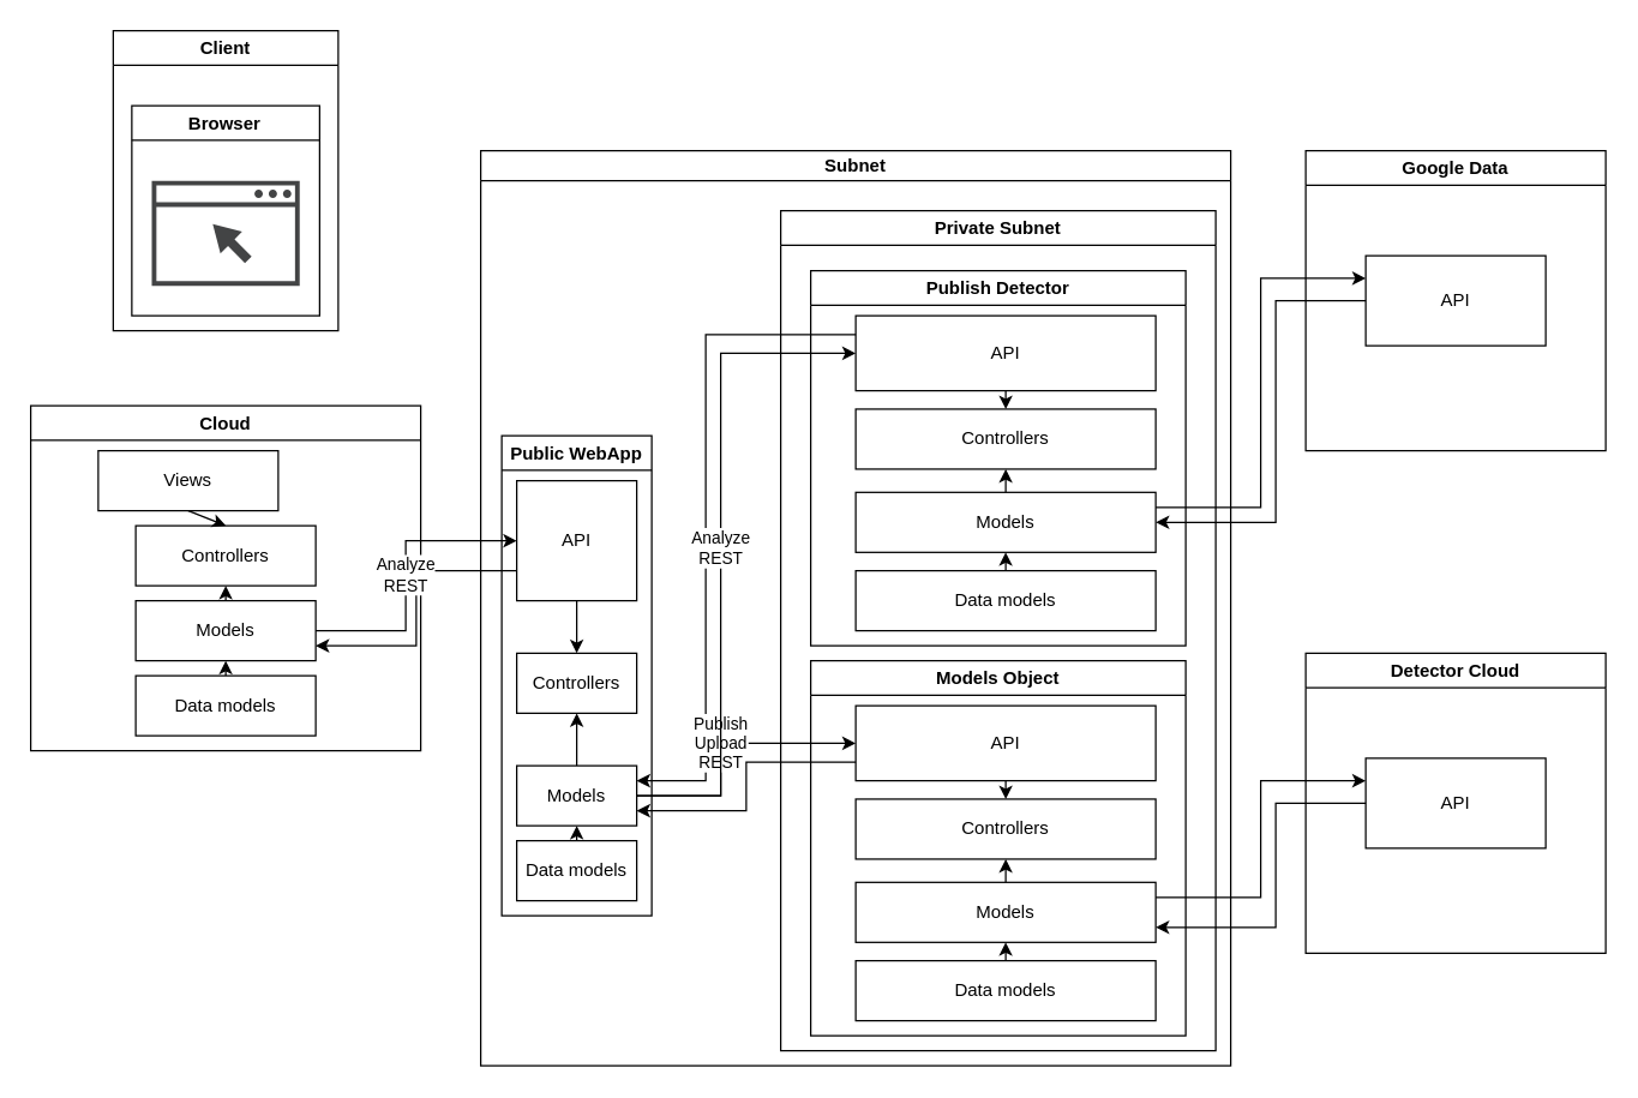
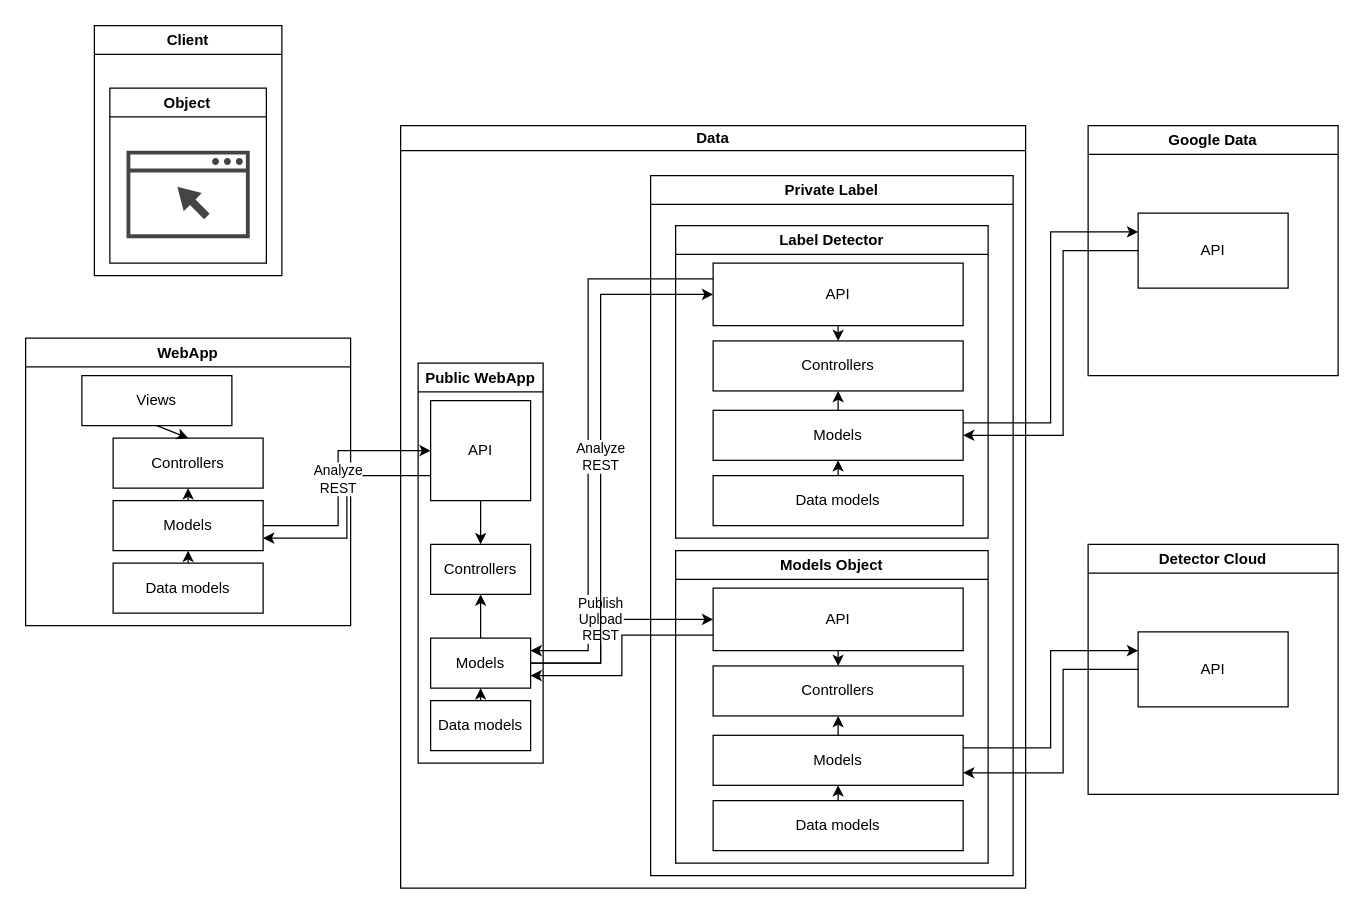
  <mxCell id="0" />
  <mxCell id="1" parent="0" />
- <mxCell id="2" value="Subnet" style="swimlane;whiteSpace=wrap;html=1;startSize=20;" vertex="1" parent="1"><mxGeometry x="320" y="100" width="500" height="610" as="geometry" /></mxCell>
+ <mxCell id="2" value="Data" style="swimlane;whiteSpace=wrap;html=1;startSize=20;" vertex="1" parent="1"><mxGeometry x="320" y="100" width="500" height="610" as="geometry" /></mxCell>
  <mxCell id="3" value="Public WebApp" style="swimlane;whiteSpace=wrap;html=1;" vertex="1" parent="2"><mxGeometry x="14" y="190" width="100" height="320" as="geometry" /></mxCell>
  <mxCell id="4" value="Controllers" style="whiteSpace=wrap;html=1;" vertex="1" parent="3"><mxGeometry x="10" y="145" width="80" height="40" as="geometry" /></mxCell>
  <mxCell id="5" style="edgeStyle=orthogonalEdgeStyle;rounded=0;orthogonalLoop=1;jettySize=auto;html=1;exitX=0.5;exitY=0;exitDx=0;exitDy=0;entryX=0.5;entryY=1;entryDx=0;entryDy=0;" edge="1" parent="3" source="6" target="4"><mxGeometry relative="1" as="geometry" /></mxCell>
  <mxCell id="6" value="Models" style="whiteSpace=wrap;html=1;" vertex="1" parent="3"><mxGeometry x="10" y="220" width="80" height="40" as="geometry" /></mxCell>
  <mxCell id="7" value="API" style="whiteSpace=wrap;html=1;aspect=fixed;" vertex="1" parent="3"><mxGeometry x="10" y="30" width="80" height="80" as="geometry" /></mxCell>
  <mxCell id="8" style="edgeStyle=orthogonalEdgeStyle;rounded=0;orthogonalLoop=1;jettySize=auto;html=1;exitX=0.5;exitY=1;exitDx=0;exitDy=0;entryX=0.5;entryY=0;entryDx=0;entryDy=0;" edge="1" parent="3" source="7" target="4"><mxGeometry relative="1" as="geometry" /></mxCell>
  <mxCell id="9" style="edgeStyle=orthogonalEdgeStyle;rounded=0;orthogonalLoop=1;jettySize=auto;html=1;exitX=0.5;exitY=0;exitDx=0;exitDy=0;entryX=0.5;entryY=1;entryDx=0;entryDy=0;" edge="1" parent="3" source="10" target="6"><mxGeometry relative="1" as="geometry" /></mxCell>
  <mxCell id="10" value="Data models" style="whiteSpace=wrap;html=1;" vertex="1" parent="3"><mxGeometry x="10" y="270" width="80" height="40" as="geometry" /></mxCell>
- <mxCell id="11" value="Private Subnet" style="swimlane;whiteSpace=wrap;html=1;startSize=23;" vertex="1" parent="2"><mxGeometry x="200" y="40" width="290" height="560" as="geometry" /></mxCell>
- <mxCell id="12" value="Publish Detector" style="swimlane;whiteSpace=wrap;html=1;" vertex="1" parent="11"><mxGeometry x="20" y="40" width="250" height="250" as="geometry" /></mxCell>
+ <mxCell id="11" value="Private Label" style="swimlane;whiteSpace=wrap;html=1;startSize=23;" vertex="1" parent="2"><mxGeometry x="200" y="40" width="290" height="560" as="geometry" /></mxCell>
+ <mxCell id="12" value="Label Detector" style="swimlane;whiteSpace=wrap;html=1;" vertex="1" parent="11"><mxGeometry x="20" y="40" width="250" height="250" as="geometry" /></mxCell>
  <mxCell id="13" style="edgeStyle=orthogonalEdgeStyle;rounded=0;orthogonalLoop=1;jettySize=auto;html=1;exitX=0.5;exitY=1;exitDx=0;exitDy=0;entryX=0.5;entryY=0;entryDx=0;entryDy=0;" edge="1" parent="12" source="14" target="15"><mxGeometry relative="1" as="geometry"><mxPoint x="69.714" y="90" as="targetPoint" /></mxGeometry></mxCell>
  <mxCell id="14" value="API" style="whiteSpace=wrap;html=1;" vertex="1" parent="12"><mxGeometry x="30" y="30" width="200" height="50" as="geometry" /></mxCell>
  <mxCell id="15" value="Controllers" style="whiteSpace=wrap;html=1;" vertex="1" parent="12"><mxGeometry x="30" y="92.25" width="200" height="40" as="geometry" /></mxCell>
  <mxCell id="16" style="edgeStyle=orthogonalEdgeStyle;rounded=0;orthogonalLoop=1;jettySize=auto;html=1;exitX=0.5;exitY=0;exitDx=0;exitDy=0;entryX=0.5;entryY=1;entryDx=0;entryDy=0;" edge="1" parent="12" source="17" target="15"><mxGeometry relative="1" as="geometry" /></mxCell>
  <mxCell id="17" value="Models" style="whiteSpace=wrap;html=1;" vertex="1" parent="12"><mxGeometry x="30" y="147.75" width="200" height="40" as="geometry" /></mxCell>
  <mxCell id="18" style="edgeStyle=orthogonalEdgeStyle;rounded=0;orthogonalLoop=1;jettySize=auto;html=1;exitX=0.5;exitY=0;exitDx=0;exitDy=0;entryX=0.5;entryY=1;entryDx=0;entryDy=0;" edge="1" parent="12" source="19" target="17"><mxGeometry relative="1" as="geometry" /></mxCell>
  <mxCell id="19" value="Data models" style="whiteSpace=wrap;html=1;" vertex="1" parent="12"><mxGeometry x="30" y="200" width="200" height="40" as="geometry" /></mxCell>
  <mxCell id="20" value="Models Object" style="swimlane;whiteSpace=wrap;html=1;" vertex="1" parent="11"><mxGeometry x="20" y="300" width="250" height="250" as="geometry" /></mxCell>
  <mxCell id="21" style="edgeStyle=orthogonalEdgeStyle;rounded=0;orthogonalLoop=1;jettySize=auto;html=1;exitX=0.5;exitY=1;exitDx=0;exitDy=0;entryX=0.5;entryY=0;entryDx=0;entryDy=0;" edge="1" parent="20" source="22" target="23"><mxGeometry relative="1" as="geometry"><mxPoint x="69.714" y="90" as="targetPoint" /></mxGeometry></mxCell>
  <mxCell id="22" value="API" style="whiteSpace=wrap;html=1;" vertex="1" parent="20"><mxGeometry x="30" y="30" width="200" height="50" as="geometry" /></mxCell>
  <mxCell id="23" value="Controllers" style="whiteSpace=wrap;html=1;" vertex="1" parent="20"><mxGeometry x="30" y="92.25" width="200" height="40" as="geometry" /></mxCell>
  <mxCell id="24" style="edgeStyle=orthogonalEdgeStyle;rounded=0;orthogonalLoop=1;jettySize=auto;html=1;exitX=0.5;exitY=0;exitDx=0;exitDy=0;entryX=0.5;entryY=1;entryDx=0;entryDy=0;" edge="1" parent="20" source="25" target="23"><mxGeometry relative="1" as="geometry" /></mxCell>
  <mxCell id="25" value="Models" style="whiteSpace=wrap;html=1;" vertex="1" parent="20"><mxGeometry x="30" y="147.75" width="200" height="40" as="geometry" /></mxCell>
  <mxCell id="26" style="edgeStyle=orthogonalEdgeStyle;rounded=0;orthogonalLoop=1;jettySize=auto;html=1;exitX=0.5;exitY=0;exitDx=0;exitDy=0;entryX=0.5;entryY=1;entryDx=0;entryDy=0;" edge="1" parent="20" source="27" target="25"><mxGeometry relative="1" as="geometry" /></mxCell>
  <mxCell id="27" value="Data models" style="whiteSpace=wrap;html=1;" vertex="1" parent="20"><mxGeometry x="30" y="200" width="200" height="40" as="geometry" /></mxCell>
  <mxCell id="28" style="edgeStyle=orthogonalEdgeStyle;rounded=0;orthogonalLoop=1;jettySize=auto;html=1;exitX=0;exitY=0.25;exitDx=0;exitDy=0;entryX=1;entryY=0.25;entryDx=0;entryDy=0;" edge="1" parent="2" source="14" target="6"><mxGeometry relative="1" as="geometry"><Array as="points"><mxPoint x="150" y="123" /><mxPoint x="150" y="420" /></Array></mxGeometry></mxCell>
  <mxCell id="29" value="Publish&lt;br&gt;Upload&lt;br&gt;REST" style="edgeStyle=orthogonalEdgeStyle;rounded=0;orthogonalLoop=1;jettySize=auto;html=1;entryX=0;entryY=0.5;entryDx=0;entryDy=0;exitX=1;exitY=0.5;exitDx=0;exitDy=0;" edge="1" parent="2" source="6" target="22"><mxGeometry relative="1" as="geometry"><mxPoint x="110" y="360" as="sourcePoint" /><Array as="points"><mxPoint x="160" y="430" /><mxPoint x="160" y="395" /></Array></mxGeometry></mxCell>
  <mxCell id="30" value="Analyze&lt;br&gt;REST" style="edgeStyle=orthogonalEdgeStyle;rounded=0;orthogonalLoop=1;jettySize=auto;html=1;exitX=1;exitY=0.5;exitDx=0;exitDy=0;entryX=0;entryY=0.5;entryDx=0;entryDy=0;" edge="1" parent="2" source="6" target="14"><mxGeometry relative="1" as="geometry"><Array as="points"><mxPoint x="160" y="430" /><mxPoint x="160" y="135" /></Array></mxGeometry></mxCell>
  <mxCell id="31" style="edgeStyle=orthogonalEdgeStyle;rounded=0;orthogonalLoop=1;jettySize=auto;html=1;exitX=0;exitY=0.75;exitDx=0;exitDy=0;entryX=1;entryY=0.75;entryDx=0;entryDy=0;" edge="1" parent="2" source="22" target="6"><mxGeometry relative="1" as="geometry" /></mxCell>
- <mxCell id="32" value="Cloud" style="swimlane;whiteSpace=wrap;html=1;" vertex="1" parent="1"><mxGeometry x="20" y="270" width="260" height="230" as="geometry" /></mxCell>
+ <mxCell id="32" value="WebApp" style="swimlane;whiteSpace=wrap;html=1;" vertex="1" parent="1"><mxGeometry x="20" y="270" width="260" height="230" as="geometry" /></mxCell>
  <mxCell id="33" value="Views" style="rounded=0;whiteSpace=wrap;html=1;" vertex="1" parent="32"><mxGeometry x="45" y="30" width="120" height="40" as="geometry" /></mxCell>
  <mxCell id="34" value="Controllers" style="rounded=0;whiteSpace=wrap;html=1;" vertex="1" parent="32"><mxGeometry x="70" y="80" width="120" height="40" as="geometry" /></mxCell>
  <mxCell id="35" value="" style="endArrow=none;html=1;rounded=0;entryX=0.5;entryY=1;entryDx=0;entryDy=0;exitX=0.5;exitY=0;exitDx=0;exitDy=0;startArrow=classic;startFill=1;" edge="1" parent="32" source="34" target="33"><mxGeometry width="50" height="50" relative="1" as="geometry"><mxPoint x="490" y="30" as="sourcePoint" /><mxPoint x="540" y="-20" as="targetPoint" /></mxGeometry></mxCell>
  <mxCell id="36" style="edgeStyle=orthogonalEdgeStyle;rounded=0;orthogonalLoop=1;jettySize=auto;html=1;exitX=0.5;exitY=0;exitDx=0;exitDy=0;entryX=0.5;entryY=1;entryDx=0;entryDy=0;" edge="1" parent="32" source="37" target="34"><mxGeometry relative="1" as="geometry" /></mxCell>
  <mxCell id="37" value="Models" style="rounded=0;whiteSpace=wrap;html=1;" vertex="1" parent="32"><mxGeometry x="70" y="130" width="120" height="40" as="geometry" /></mxCell>
  <mxCell id="38" style="edgeStyle=orthogonalEdgeStyle;rounded=0;orthogonalLoop=1;jettySize=auto;html=1;exitX=0.5;exitY=0;exitDx=0;exitDy=0;entryX=0.5;entryY=1;entryDx=0;entryDy=0;" edge="1" parent="32" source="39" target="37"><mxGeometry relative="1" as="geometry" /></mxCell>
  <mxCell id="39" value="Data models" style="rounded=0;whiteSpace=wrap;html=1;" vertex="1" parent="32"><mxGeometry x="70" y="180" width="120" height="40" as="geometry" /></mxCell>
  <mxCell id="40" style="edgeStyle=orthogonalEdgeStyle;rounded=0;orthogonalLoop=1;jettySize=auto;html=1;exitX=0;exitY=0.75;exitDx=0;exitDy=0;" edge="1" parent="1" source="7" target="37"><mxGeometry relative="1" as="geometry"><Array as="points"><mxPoint x="277" y="380" /><mxPoint x="277" y="430" /></Array></mxGeometry></mxCell>
  <mxCell id="41" value="Analyze&lt;br&gt;REST" style="endArrow=classic;html=1;rounded=0;entryX=0;entryY=0.5;entryDx=0;entryDy=0;exitX=1;exitY=0.5;exitDx=0;exitDy=0;edgeStyle=orthogonalEdgeStyle;" edge="1" parent="1" source="37" target="7"><mxGeometry width="50" height="50" relative="1" as="geometry"><mxPoint x="180" y="360" as="sourcePoint" /><mxPoint x="540" y="220" as="targetPoint" /><Array as="points"><mxPoint x="270" y="420" /><mxPoint x="270" y="360" /></Array></mxGeometry></mxCell>
  <mxCell id="42" value="Client" style="swimlane;whiteSpace=wrap;html=1;startSize=23;" vertex="1" parent="1"><mxGeometry x="75" y="20" width="150" height="200" as="geometry" /></mxCell>
- <mxCell id="43" value="Browser" style="swimlane;whiteSpace=wrap;html=1;" vertex="1" parent="42"><mxGeometry x="12.39" y="50" width="125.21" height="140" as="geometry" /></mxCell>
+ <mxCell id="43" value="Object" style="swimlane;whiteSpace=wrap;html=1;" vertex="1" parent="42"><mxGeometry x="12.39" y="50" width="125.21" height="140" as="geometry" /></mxCell>
  <mxCell id="44" value="" style="sketch=0;pointerEvents=1;shadow=0;dashed=0;html=1;strokeColor=none;fillColor=#434445;aspect=fixed;labelPosition=center;verticalLabelPosition=bottom;verticalAlign=top;align=center;outlineConnect=0;shape=mxgraph.vvd.web_browser;" vertex="1" parent="43"><mxGeometry x="13.31" y="50" width="98.59" height="70" as="geometry" /></mxCell>
  <mxCell id="45" value="Google Data" style="swimlane;whiteSpace=wrap;html=1;" vertex="1" parent="1"><mxGeometry x="870" y="100" width="200" height="200" as="geometry" /></mxCell>
  <mxCell id="46" value="API" style="rounded=0;whiteSpace=wrap;html=1;" vertex="1" parent="45"><mxGeometry x="40" y="70" width="120" height="60" as="geometry" /></mxCell>
  <mxCell id="47" value="Detector Cloud" style="swimlane;whiteSpace=wrap;html=1;" vertex="1" parent="1"><mxGeometry x="870" y="435" width="200" height="200" as="geometry" /></mxCell>
  <mxCell id="48" value="API" style="rounded=0;whiteSpace=wrap;html=1;" vertex="1" parent="47"><mxGeometry x="40" y="70" width="120" height="60" as="geometry" /></mxCell>
  <mxCell id="49" style="edgeStyle=orthogonalEdgeStyle;rounded=0;orthogonalLoop=1;jettySize=auto;html=1;exitX=1;exitY=0.25;exitDx=0;exitDy=0;entryX=0;entryY=0.25;entryDx=0;entryDy=0;" edge="1" parent="1" source="17" target="46"><mxGeometry relative="1" as="geometry" /></mxCell>
  <mxCell id="50" style="edgeStyle=orthogonalEdgeStyle;rounded=0;orthogonalLoop=1;jettySize=auto;html=1;exitX=0;exitY=0.5;exitDx=0;exitDy=0;entryX=1;entryY=0.5;entryDx=0;entryDy=0;" edge="1" parent="1" source="46" target="17"><mxGeometry relative="1" as="geometry"><Array as="points"><mxPoint x="850" y="200" /><mxPoint x="850" y="348" /></Array></mxGeometry></mxCell>
  <mxCell id="51" style="edgeStyle=orthogonalEdgeStyle;rounded=0;orthogonalLoop=1;jettySize=auto;html=1;exitX=1;exitY=0.25;exitDx=0;exitDy=0;entryX=0;entryY=0.25;entryDx=0;entryDy=0;" edge="1" parent="1" source="25" target="48"><mxGeometry relative="1" as="geometry" /></mxCell>
  <mxCell id="52" style="edgeStyle=orthogonalEdgeStyle;rounded=0;orthogonalLoop=1;jettySize=auto;html=1;exitX=0;exitY=0.5;exitDx=0;exitDy=0;entryX=1;entryY=0.75;entryDx=0;entryDy=0;" edge="1" parent="1" source="48" target="25"><mxGeometry relative="1" as="geometry"><Array as="points"><mxPoint x="850" y="535" /><mxPoint x="850" y="618" /></Array></mxGeometry></mxCell>
